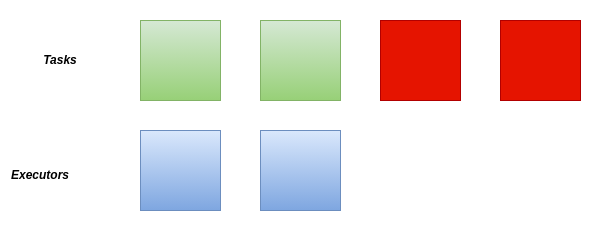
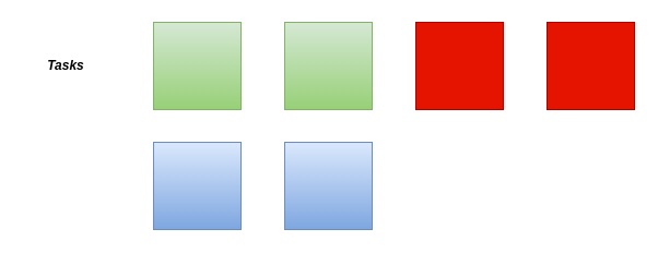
  <mxCell id="0" />
  <mxCell id="1" parent="0" />
  <mxCell id="2" value="" style="whiteSpace=wrap;html=1;aspect=fixed;gradientColor=#97d077;fillColor=#d5e8d4;strokeColor=#82b366;" vertex="1" parent="1"><mxGeometry x="140" y="20" width="80" height="80" as="geometry" /></mxCell>
  <mxCell id="3" value="" style="whiteSpace=wrap;html=1;aspect=fixed;fillColor=#e51400;strokeColor=#B20000;fontColor=#ffffff;" vertex="1" parent="1"><mxGeometry x="380" y="20" width="80" height="80" as="geometry" /></mxCell>
  <mxCell id="4" value="" style="whiteSpace=wrap;html=1;aspect=fixed;gradientColor=#97d077;fillColor=#d5e8d4;strokeColor=#82b366;" vertex="1" parent="1"><mxGeometry x="260" y="20" width="80" height="80" as="geometry" /></mxCell>
  <mxCell id="5" value="" style="whiteSpace=wrap;html=1;aspect=fixed;gradientColor=#7ea6e0;fillColor=#dae8fc;strokeColor=#6c8ebf;" vertex="1" parent="1"><mxGeometry x="140" y="130" width="80" height="80" as="geometry" /></mxCell>
  <mxCell id="6" value="Tasks" style="text;html=1;strokeColor=none;fillColor=none;align=center;verticalAlign=middle;whiteSpace=wrap;rounded=0;fontStyle=3" vertex="1" parent="1"><mxGeometry x="40" y="50" width="40" height="20" as="geometry" /></mxCell>
- <mxCell id="7" value="Executors" style="text;html=1;strokeColor=none;fillColor=none;align=center;verticalAlign=middle;whiteSpace=wrap;rounded=0;fontStyle=3" vertex="1" parent="1"><mxGeometry x="20" y="165" width="40" height="20" as="geometry" /></mxCell>
  <mxCell id="8" value="" style="whiteSpace=wrap;html=1;aspect=fixed;gradientColor=#7ea6e0;fillColor=#dae8fc;strokeColor=#6c8ebf;" vertex="1" parent="1"><mxGeometry x="260" y="130" width="80" height="80" as="geometry" /></mxCell>
  <mxCell id="9" value="" style="whiteSpace=wrap;html=1;aspect=fixed;fillColor=#e51400;strokeColor=#B20000;fontColor=#ffffff;" vertex="1" parent="1"><mxGeometry x="500" y="20" width="80" height="80" as="geometry" /></mxCell>
